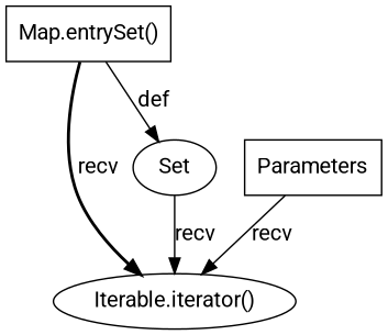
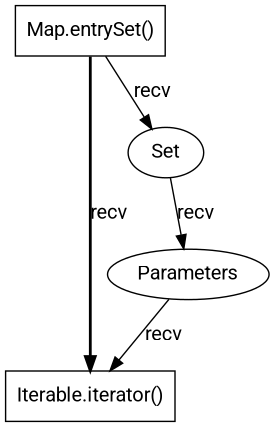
  digraph {
    fontname=Roboto
    node [fontname=Roboto shape=box]
    edge [fontname=Roboto style=solid]
-   n1 [label="Iterable.iterator()" shape=ellipse]
+   n1 [label="Iterable.iterator()"]
    n2 [label=Set shape=ellipse]
    n3 [label="Map.entrySet()"]
-   n4 [label=Parameters]
-   n2 -> n1 [label=recv]
+   n4 [label=Parameters shape=ellipse]
+   n2 -> n4 [label=recv]
    n3 -> n1 [label=recv style=bold]
-   n3 -> n2 [label=def]
+   n3 -> n2 [label=recv]
    n4 -> n1 [label=recv]
  }
